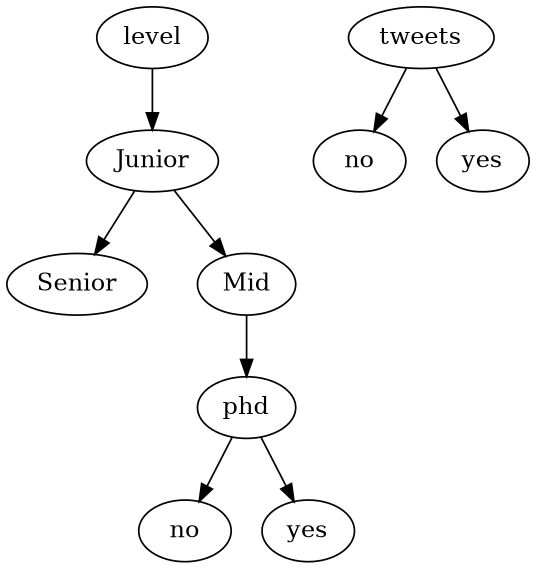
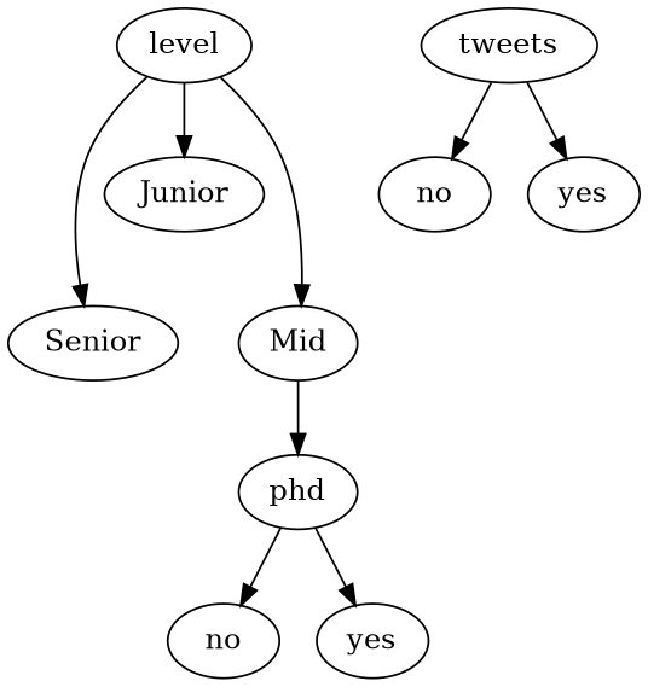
  digraph {
    n1 [label=level]
    n2 [label=Senior]
    n3 [label=Mid]
    n4 [label=Junior]
    n5 [label=phd]
    n6 [label=tweets]
    n7 [label=no]
    n8 [label=yes]
    n9 [label=no]
    n10 [label=yes]
-   n4 -> n2
-   n4 -> n3
+   n1 -> n2
+   n1 -> n3
    n1 -> n4
    n3 -> n5
    n5 -> n9
    n5 -> n10
    n6 -> n7
    n6 -> n8
  }
